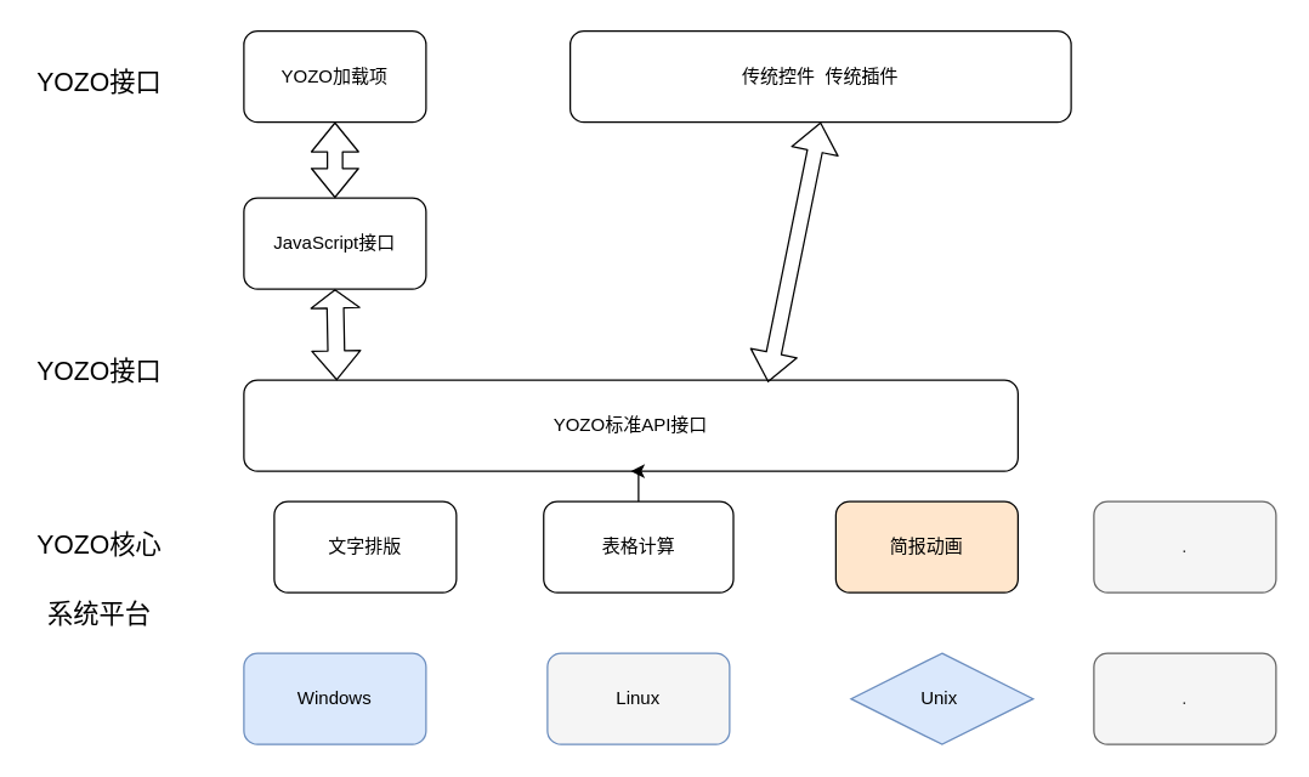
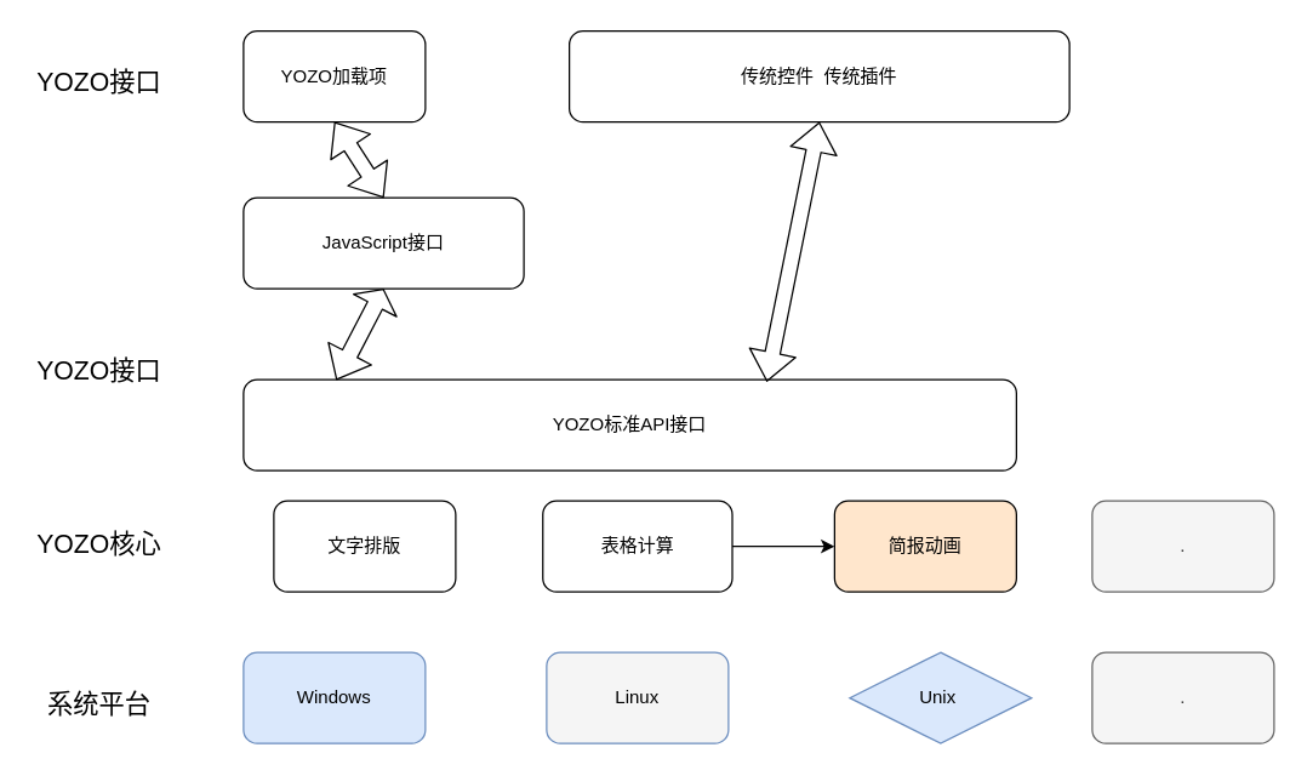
  <mxCell id="0" />
  <mxCell id="1" parent="0" />
  <mxCell id="2" value="Windows" style="rounded=1;whiteSpace=wrap;html=1;fillColor=#dae8fc;strokeColor=#6c8ebf;" parent="1" vertex="1"><mxGeometry x="160" y="430" width="120" height="60" as="geometry" /></mxCell>
  <mxCell id="3" value="Linux" style="rounded=1;whiteSpace=wrap;html=1;fillColor=#f5f5f5;strokeColor=#6c8ebf;" parent="1" vertex="1"><mxGeometry x="360" y="430" width="120" height="60" as="geometry" /></mxCell>
  <mxCell id="4" value="Unix&amp;nbsp;" style="rhombus;whiteSpace=wrap;html=1;fillColor=#dae8fc;strokeColor=#6c8ebf;" parent="1" vertex="1"><mxGeometry x="560" y="430" width="120" height="60" as="geometry" /></mxCell>
  <mxCell id="5" value="." style="rounded=1;whiteSpace=wrap;html=1;fillColor=#f5f5f5;strokeColor=#666666;fontColor=#333333;" parent="1" vertex="1"><mxGeometry x="720" y="430" width="120" height="60" as="geometry" /></mxCell>
  <mxCell id="6" value="YOZO加载项" style="rounded=1;whiteSpace=wrap;html=1;" parent="1" vertex="1"><mxGeometry x="160" y="20" width="120" height="60" as="geometry" /></mxCell>
  <mxCell id="7" value="传统控件&amp;nbsp; 传统插件" style="rounded=1;whiteSpace=wrap;html=1;" parent="1" vertex="1"><mxGeometry x="375" y="20" width="330" height="60" as="geometry" /></mxCell>
- <mxCell id="8" value="JavaScript接口" style="rounded=1;whiteSpace=wrap;html=1;" parent="1" vertex="1"><mxGeometry x="160" y="130" width="120" height="60" as="geometry" /></mxCell>
+ <mxCell id="8" value="JavaScript接口" style="rounded=1;whiteSpace=wrap;html=1;" parent="1" vertex="1"><mxGeometry x="160" y="130" width="185" height="60" as="geometry" /></mxCell>
  <mxCell id="9" value="YOZO标准API接口" style="rounded=1;whiteSpace=wrap;html=1;" parent="1" vertex="1"><mxGeometry x="160" y="250" width="510" height="60" as="geometry" /></mxCell>
  <mxCell id="10" value="文字排版" style="rounded=1;whiteSpace=wrap;html=1;" parent="1" vertex="1"><mxGeometry x="180" y="330" width="120" height="60" as="geometry" /></mxCell>
- <mxCell id="11" value="" style="edgeStyle=orthogonalEdgeStyle;rounded=0;orthogonalLoop=1;jettySize=auto;html=1;" parent="1" source="12" target="9" edge="1"><mxGeometry relative="1" as="geometry" /></mxCell>
+ <mxCell id="11" value="" style="edgeStyle=orthogonalEdgeStyle;rounded=0;orthogonalLoop=1;jettySize=auto;html=1;" parent="1" source="12" target="13" edge="1"><mxGeometry relative="1" as="geometry" /></mxCell>
  <mxCell id="12" value="表格计算" style="rounded=1;whiteSpace=wrap;html=1;" parent="1" vertex="1"><mxGeometry x="357.5" y="330" width="125" height="60" as="geometry" /></mxCell>
  <mxCell id="13" value="简报动画" style="rounded=1;whiteSpace=wrap;html=1;fillColor=#ffe6cc;" parent="1" vertex="1"><mxGeometry x="550" y="330" width="120" height="60" as="geometry" /></mxCell>
  <mxCell id="14" value="" style="shape=flexArrow;endArrow=classic;startArrow=classic;html=1;entryX=0.5;entryY=1;entryDx=0;entryDy=0;exitX=0.677;exitY=0.023;exitDx=0;exitDy=0;exitPerimeter=0;" parent="1" source="9" target="7" edge="1"><mxGeometry width="100" height="100" relative="1" as="geometry"><mxPoint x="450" y="180" as="sourcePoint" /><mxPoint x="520" y="130" as="targetPoint" /></mxGeometry></mxCell>
  <mxCell id="15" value="" style="shape=flexArrow;endArrow=classic;startArrow=classic;html=1;entryX=0.5;entryY=1;entryDx=0;entryDy=0;exitX=0.5;exitY=0;exitDx=0;exitDy=0;" parent="1" source="8" target="6" edge="1"><mxGeometry width="100" height="100" relative="1" as="geometry"><mxPoint x="200" y="130" as="sourcePoint" /><mxPoint x="250" y="90" as="targetPoint" /></mxGeometry></mxCell>
  <mxCell id="16" value="" style="shape=flexArrow;endArrow=classic;startArrow=classic;html=1;entryX=0.5;entryY=1;entryDx=0;entryDy=0;width=11;endSize=3.64;exitX=0.12;exitY=0.003;exitDx=0;exitDy=0;exitPerimeter=0;" parent="1" source="9" target="8" edge="1"><mxGeometry width="100" height="100" relative="1" as="geometry"><mxPoint x="220" y="221" as="sourcePoint" /><mxPoint x="250" y="180" as="targetPoint" /></mxGeometry></mxCell>
  <mxCell id="17" value="." style="rounded=1;whiteSpace=wrap;html=1;fillColor=#f5f5f5;strokeColor=#666666;fontColor=#333333;" vertex="1" parent="1"><mxGeometry x="720" y="330" width="120" height="60" as="geometry" /></mxCell>
  <mxCell id="18" value="&lt;font style=&quot;font-size: 17px&quot;&gt;YOZO接口&lt;/font&gt;" style="text;html=1;strokeColor=none;fillColor=none;align=center;verticalAlign=middle;whiteSpace=wrap;rounded=0;" vertex="1" parent="1"><mxGeometry x="20" y="40" width="90" height="30" as="geometry" /></mxCell>
  <mxCell id="19" value="&lt;font style=&quot;font-size: 17px&quot;&gt;YOZO接口&lt;/font&gt;" style="text;html=1;strokeColor=none;fillColor=none;align=center;verticalAlign=middle;whiteSpace=wrap;rounded=0;" vertex="1" parent="1"><mxGeometry x="20" y="230" width="90" height="30" as="geometry" /></mxCell>
  <mxCell id="20" value="&lt;span style=&quot;font-size: 17px&quot;&gt;YOZO核心&lt;/span&gt;" style="text;html=1;strokeColor=none;fillColor=none;align=center;verticalAlign=middle;whiteSpace=wrap;rounded=0;" vertex="1" parent="1"><mxGeometry x="20" y="345" width="90" height="30" as="geometry" /></mxCell>
- <mxCell id="21" value="&lt;span style=&quot;font-size: 17px&quot;&gt;系统平台&lt;/span&gt;" style="text;html=1;strokeColor=none;fillColor=none;align=center;verticalAlign=middle;whiteSpace=wrap;rounded=0;" vertex="1" parent="1"><mxGeometry x="20" y="390" width="90" height="30" as="geometry" /></mxCell>
+ <mxCell id="21" value="&lt;span style=&quot;font-size: 17px&quot;&gt;系统平台&lt;/span&gt;" style="text;html=1;strokeColor=none;fillColor=none;align=center;verticalAlign=middle;whiteSpace=wrap;rounded=0;" vertex="1" parent="1"><mxGeometry x="20" y="450" width="90" height="30" as="geometry" /></mxCell>
